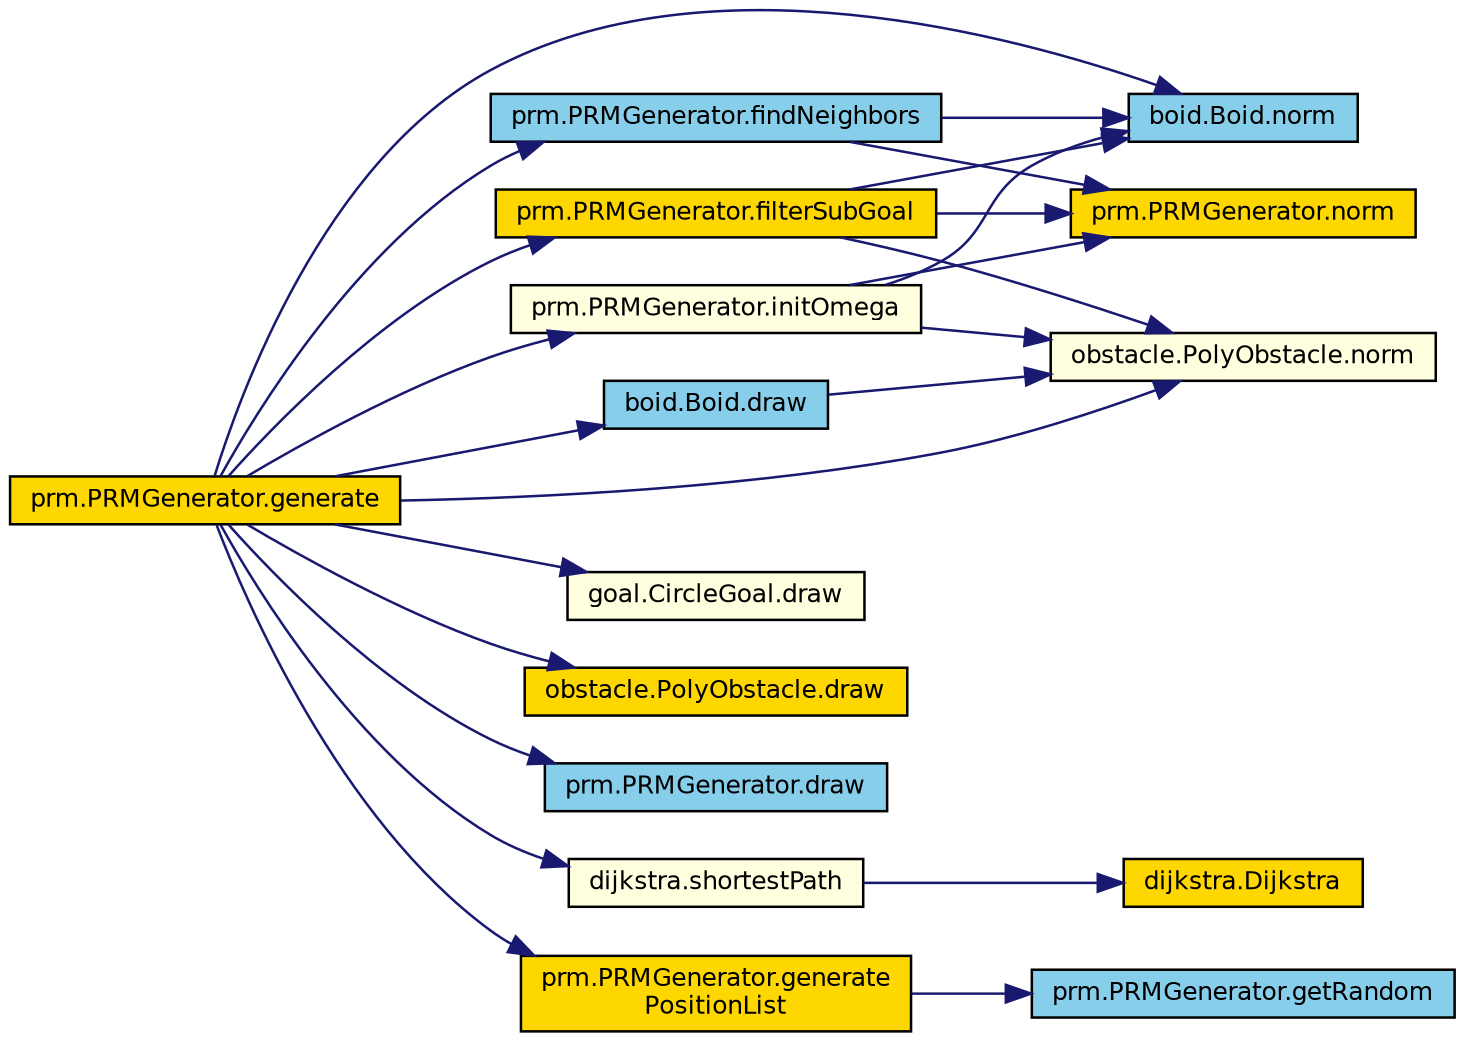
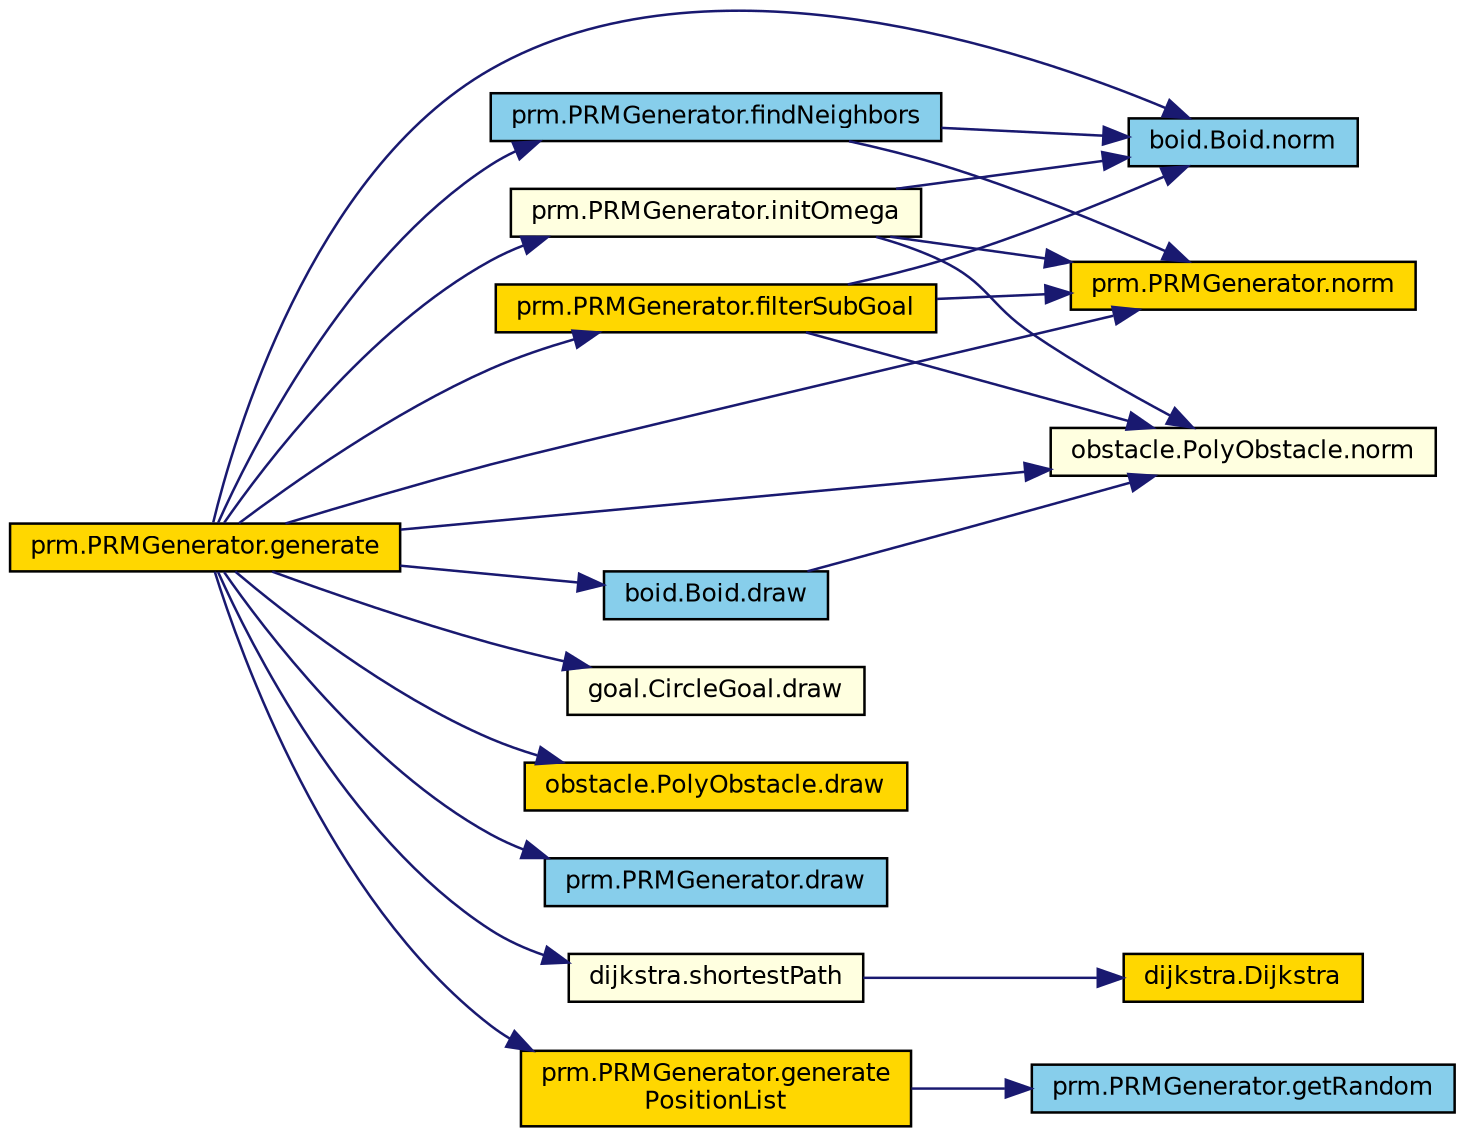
  digraph {
    rankdir=LR
    node [color=black fillcolor=gold fontname=Helvetica fontsize=10 shape=record style=filled]
    edge [color=midnightblue fontname=Helvetica fontsize=10 labelfontname=Helvetica labelfontsize=10 style=solid]
    n1 [fontcolor=black height=0.2 label="prm.PRMGenerator.generate" width=0.4]
    n2 [fillcolor=skyblue height=0.2 label="prm.PRMGenerator.findNeighbors" width=0.4]
    n3 [fillcolor=skyblue height=0.2 label="boid.Boid.norm" width=0.4]
    n4 [fillcolor=lightyellow height=0.2 label="obstacle.PolyObstacle.norm" width=0.4]
    n5 [height=0.2 label="prm.PRMGenerator.norm" width=0.4]
    n6 [fillcolor=skyblue height=0.2 label="boid.Boid.draw" width=0.4]
    n7 [fillcolor=lightyellow height=0.2 label="goal.CircleGoal.draw" width=0.4]
    n8 [height=0.2 label="obstacle.PolyObstacle.draw" width=0.4]
    n9 [fillcolor=skyblue height=0.2 label="prm.PRMGenerator.draw" width=0.4]
    n10 [fillcolor=lightyellow height=0.2 label="dijkstra.shortestPath" width=0.4]
    n11 [height=0.2 label="prm.PRMGenerator.generate\lPositionList" width=0.4]
    n12 [fillcolor=lightyellow height=0.2 label="prm.PRMGenerator.initOmega" width=0.4]
    n13 [height=0.2 label="prm.PRMGenerator.filterSubGoal" width=0.4]
    n14 [height=0.2 label="dijkstra.Dijkstra" width=0.4]
    n15 [fillcolor=skyblue height=0.2 label="prm.PRMGenerator.getRandom" width=0.4]
    n1 -> n2
    n1 -> n3
    n1 -> n4
+   n1 -> n5
    n1 -> n6
    n1 -> n7
    n1 -> n8
    n1 -> n9
    n1 -> n10
    n1 -> n11
    n1 -> n12
    n1 -> n13
    n2 -> n3
    n2 -> n5
    n6 -> n4
    n10 -> n14
    n11 -> n15
    n12 -> n3
    n12 -> n4
    n12 -> n5
    n13 -> n3
    n13 -> n4
    n13 -> n5
  }
